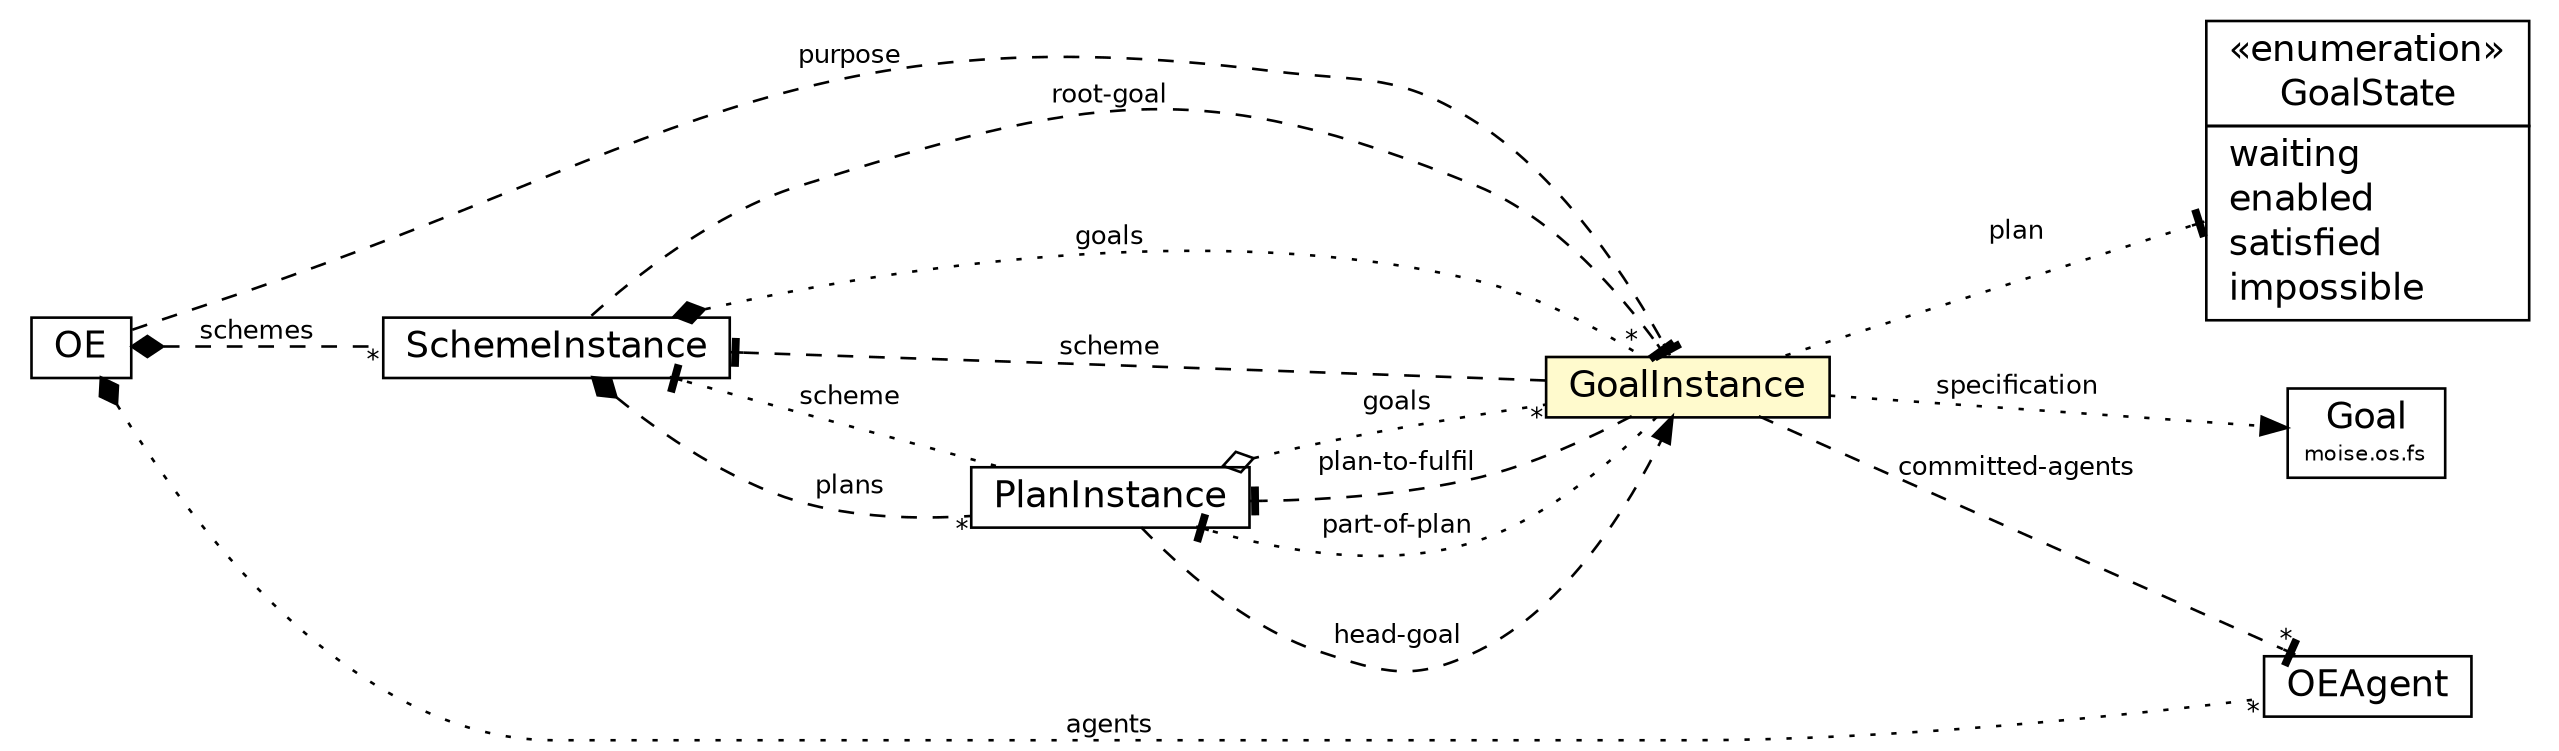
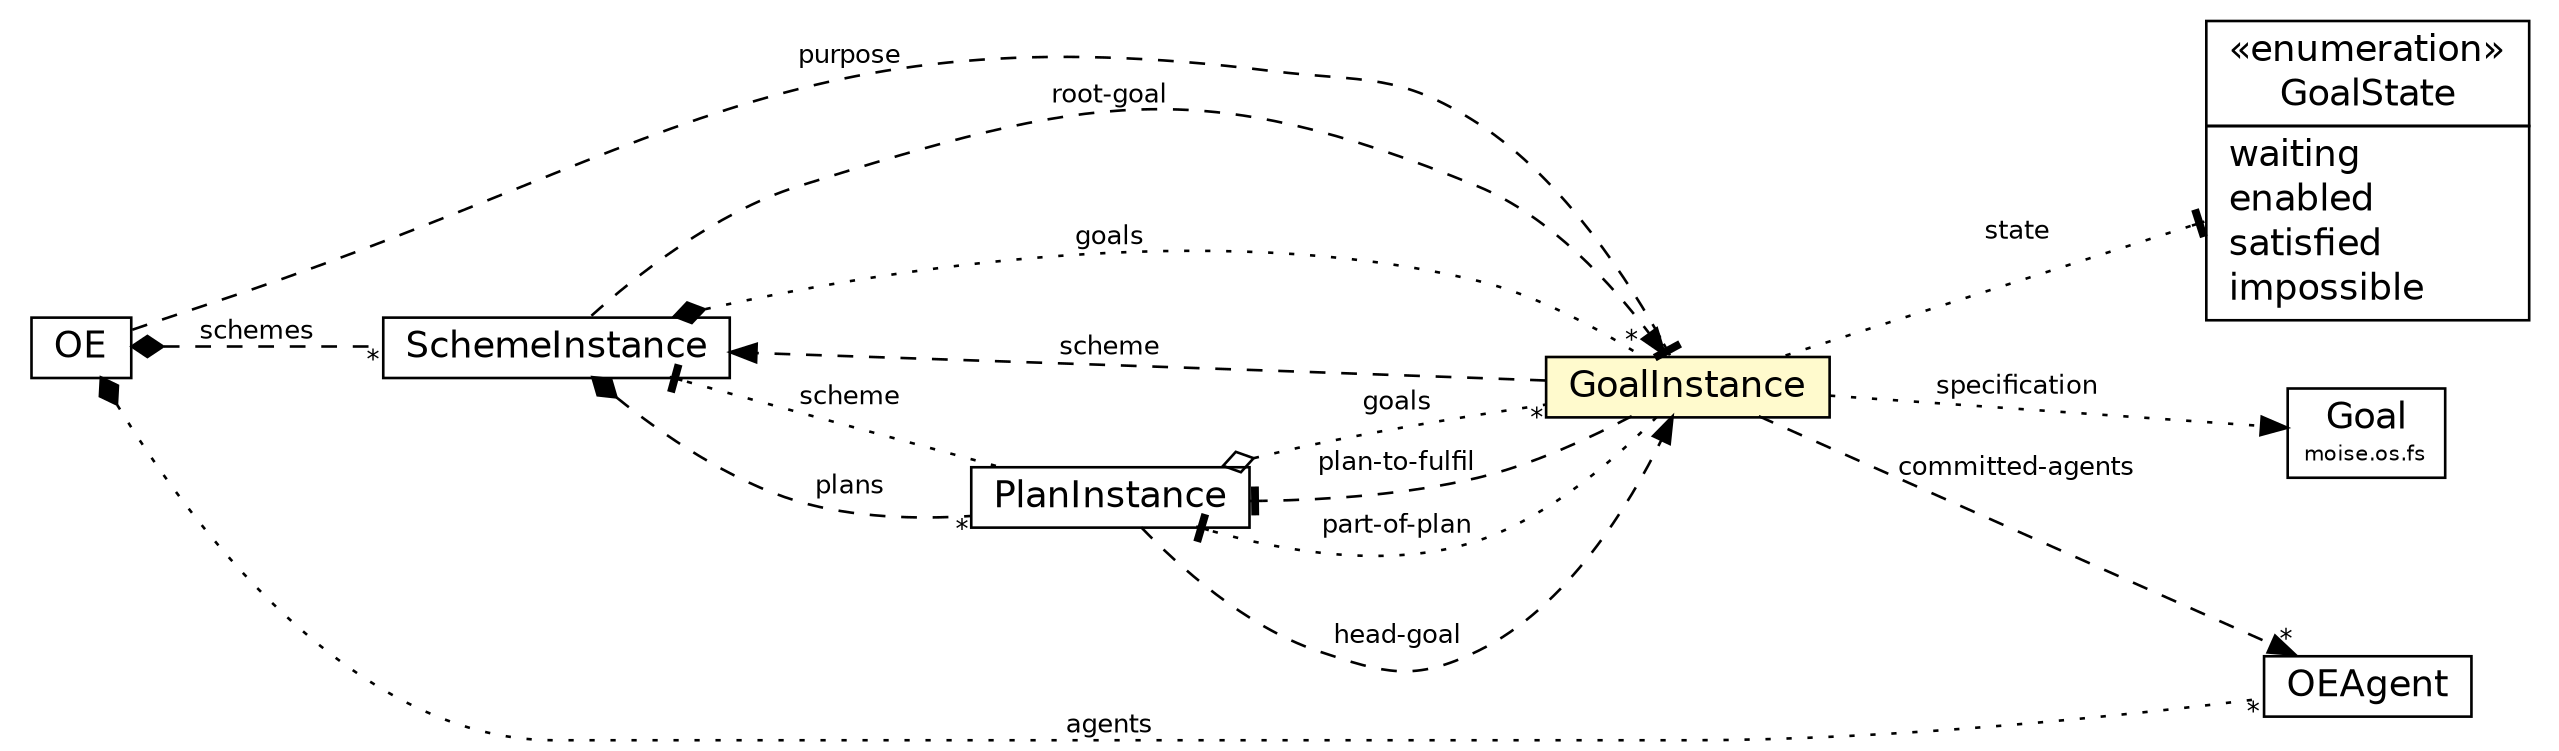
  digraph {
    nodesep=0.25
    ranksep=0.5
    rankdir=LR
    node [fontcolor=black fontname=Helvetica fontsize=14.0 shape=plaintext]
    edge [arrowhead=none color=black fontcolor=black fontname=Helvetica fontsize=10.0 headport=p labelfontname=Helvetica labelfontsize=10 tailport=p style=dashed]
    n1 [label=<<table title="moise.oe.SchemeInstance" border="0" cellborder="1" cellspacing="0" cellpadding="2" port="p" href="./SchemeInstance.html"> 		<tr><td><table border="0" cellspacing="0" cellpadding="1"> <tr><td align="center" balign="center"> SchemeInstance </td></tr> 		</table></td></tr> 		</table>>]
    n2 [label=<<table title="moise.oe.PlanInstance" border="0" cellborder="1" cellspacing="0" cellpadding="2" port="p" href="./PlanInstance.html"> 		<tr><td><table border="0" cellspacing="0" cellpadding="1"> <tr><td align="center" balign="center"> PlanInstance </td></tr> 		</table></td></tr> 		</table>>]
    n3 [label=<<table title="moise.oe.GoalInstance" border="0" cellborder="1" cellspacing="0" cellpadding="2" port="p" bgcolor="lemonChiffon" href="./GoalInstance.html"> 		<tr><td><table border="0" cellspacing="0" cellpadding="1"> <tr><td align="center" balign="center"> GoalInstance </td></tr> 		</table></td></tr> 		</table>>]
    n4 [label=<<table title="moise.oe.OEAgent" border="0" cellborder="1" cellspacing="0" cellpadding="2" port="p" href="./OEAgent.html"> 		<tr><td><table border="0" cellspacing="0" cellpadding="1"> <tr><td align="center" balign="center"> OEAgent </td></tr> 		</table></td></tr> 		</table>>]
    n5 [label=<<table title="moise.oe.OE" border="0" cellborder="1" cellspacing="0" cellpadding="2" port="p" href="./OE.html"> 		<tr><td><table border="0" cellspacing="0" cellpadding="1"> <tr><td align="center" balign="center"> OE </td></tr> 		</table></td></tr> 		</table>>]
    n6 [label=<<table title="moise.oe.GoalInstance.GoalState" border="0" cellborder="1" cellspacing="0" cellpadding="2" port="p" href="./GoalInstance.GoalState.html"> 		<tr><td><table border="0" cellspacing="0" cellpadding="1"> <tr><td align="center" balign="center"> &#171;enumeration&#187; </td></tr> <tr><td align="center" balign="center"> GoalState </td></tr> 		</table></td></tr> 		<tr><td><table border="0" cellspacing="0" cellpadding="1"> <tr><td align="left" balign="left"> waiting </td></tr> <tr><td align="left" balign="left"> enabled </td></tr> <tr><td align="left" balign="left"> satisfied </td></tr> <tr><td align="left" balign="left"> impossible </td></tr> 		</table></td></tr> 		</table>>]
    n7 [label=<<table title="moise.os.fs.Goal" border="0" cellborder="1" cellspacing="0" cellpadding="2" port="p" href="../os/fs/Goal.html"> 		<tr><td><table border="0" cellspacing="0" cellpadding="1"> <tr><td align="center" balign="center"> Goal </td></tr> <tr><td align="center" balign="center"><font point-size="8.0"> moise.os.fs </font></td></tr> 		</table></td></tr> 		</table>>]
    n1 -> n2 [arrowtail=diamond dir=both headlabel="*" label=plans]
-   n1 -> n3 [arrowhead=tee label="root-goal"]
+   n1 -> n3 [arrowhead=normal label="root-goal"]
    n1 -> n3 [arrowtail=diamond dir=both headlabel="*" label=goals style=dotted]
    n2 -> n1 [arrowhead=tee label=scheme style=dotted]
    n2 -> n3 [arrowhead=normal label="head-goal"]
    n2 -> n3 [arrowtail=ediamond dir=both headlabel="*" label=goals style=dotted]
-   n3 -> n1 [arrowhead=tee label=scheme]
+   n3 -> n1 [arrowhead=normal label=scheme]
    n3 -> n2 [arrowhead=tee label="plan-to-fulfil"]
    n3 -> n2 [arrowhead=tee label="part-of-plan" style=dotted]
-   n3 -> n4 [arrowhead=tee headlabel="*" label="committed-agents"]
-   n3 -> n6 [arrowhead=tee label=plan style=dotted]
+   n3 -> n4 [arrowhead=normal headlabel="*" label="committed-agents"]
+   n3 -> n6 [arrowhead=tee label=state style=dotted]
    n3 -> n7 [arrowhead=normal label=specification style=dotted]
    n5 -> n1 [arrowtail=diamond dir=both headlabel="*" label=schemes]
    n5 -> n3 [arrowhead=tee label=purpose]
    n5 -> n4 [arrowtail=diamond dir=both headlabel="*" label=agents style=dotted]
  }
